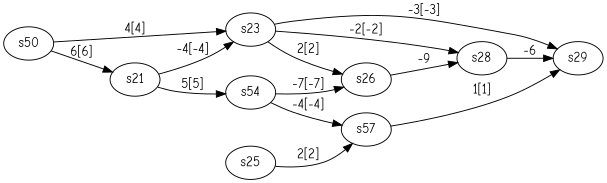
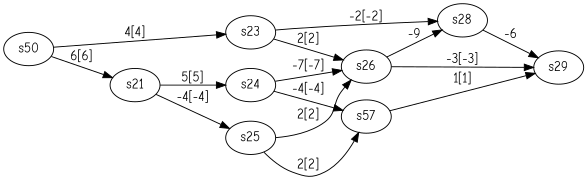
  digraph {
    fontname="Comic Neue"
    rankdir=LR
    node [fontname="Comic Neue"]
    edge [fontname="Comic Neue"]
    n1 [label=s50]
    s21
    s23
-   s24 [label=s54]
+   s24
    s25
    s26
    s28
    n8 [label=s57]
    s29
    n1 -> s21 [label="6[6]"]
    n1 -> s23 [label="4[4]"]
    s21 -> s24 [label="5[5]"]
-   s21 -> s23 [label="-4[-4]"]
+   s21 -> s25 [label="-4[-4]"]
    s23 -> s26 [label="2[2]"]
    s23 -> s28 [label="-2[-2]"]
    s24 -> s26 [label="-7[-7]"]
    s24 -> n8 [label="-4[-4]"]
+   s25 -> s26 [label="2[2]"]
    s25 -> n8 [label="2[2]"]
    s26 -> s28 [label=-9]
-   s23 -> s29 [label="-3[-3]"]
+   s26 -> s29 [label="-3[-3]"]
    s28 -> s29 [label=-6]
    n8 -> s29 [label="1[1]"]
  }
